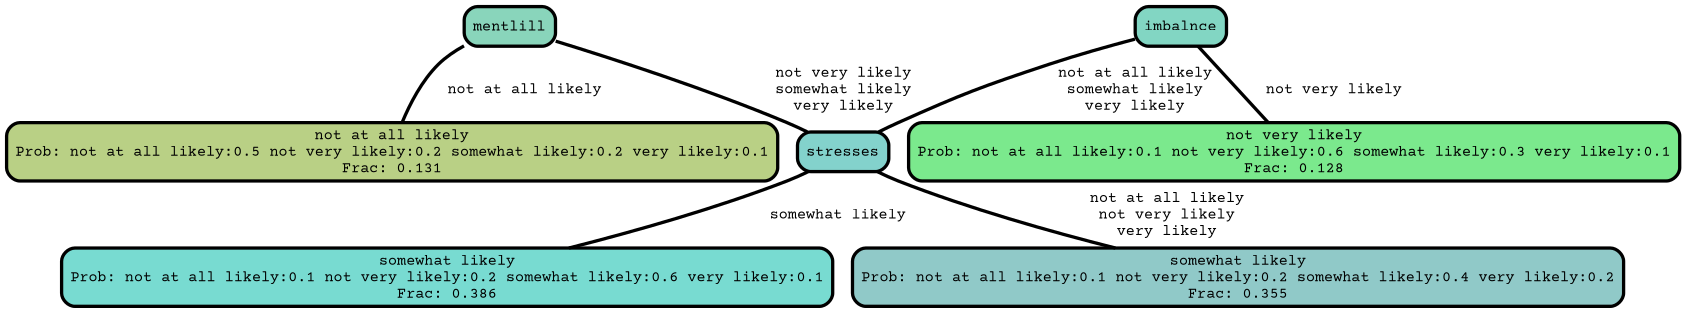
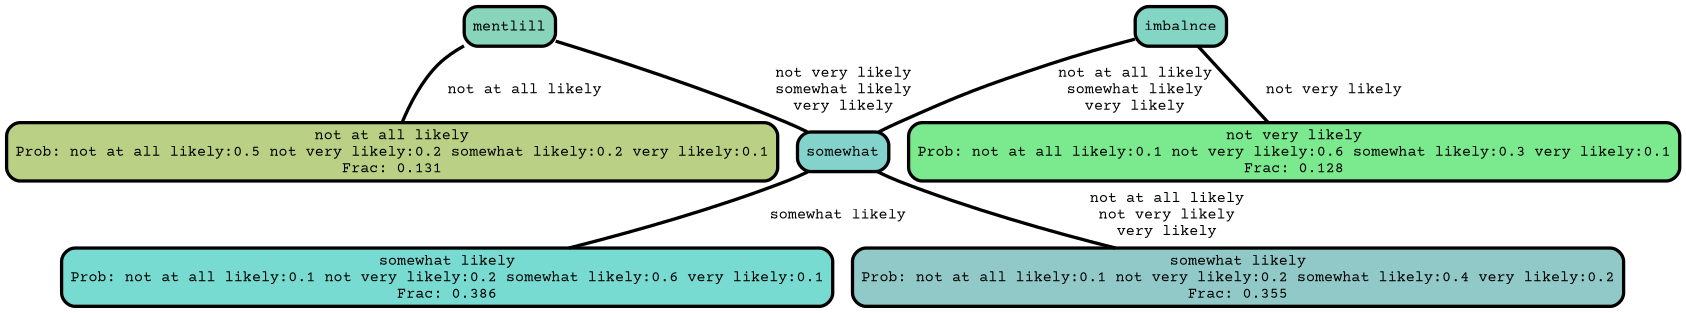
  graph {
    fontname="Courier Prime"
    ranksep="0 equally"
    splines=straight
    node [color=black fontcolor=black fontname="Courier Prime" penwidth=3 shape=box style="filled, rounded"]
    edge [color=black fontname="Courier Prime" penwidth=3]
    n1 [fillcolor="#b9d085" label="not at all likely\nProb: not at all likely:0.5 not very likely:0.2 somewhat likely:0.2 very likely:0.1\nFrac: 0.131"]
    n2 [fillcolor="#89d5bb" label=mentlill]
-   n3 [fillcolor="#83d2cc" label=stresses]
+   n3 [fillcolor="#83d2cc" label=somewhat]
    n4 [fillcolor="#82d6c3" label=imbalnce]
    n5 [fillcolor="#7be98d" label="not very likely\nProb: not at all likely:0.1 not very likely:0.6 somewhat likely:0.3 very likely:0.1\nFrac: 0.128"]
    n6 [fillcolor="#78dbd1" label="somewhat likely\nProb: not at all likely:0.1 not very likely:0.2 somewhat likely:0.6 very likely:0.1\nFrac: 0.386"]
    n7 [fillcolor="#90c9c8" label="somewhat likely\nProb: not at all likely:0.1 not very likely:0.2 somewhat likely:0.4 very likely:0.2\nFrac: 0.355"]
    subgraph sub_1 {
      rank=same
    }
    n2 -- n1 [label=" not at all likely"]
    n2 -- n3 [label=" not very likely\n somewhat likely\n very likely"]
    n3 -- n6 [label=" somewhat likely"]
    n3 -- n7 [label=" not at all likely\n not very likely\n very likely"]
    n4 -- n3 [label=" not at all likely\n somewhat likely\n very likely"]
    n4 -- n5 [label=" not very likely"]
  }
